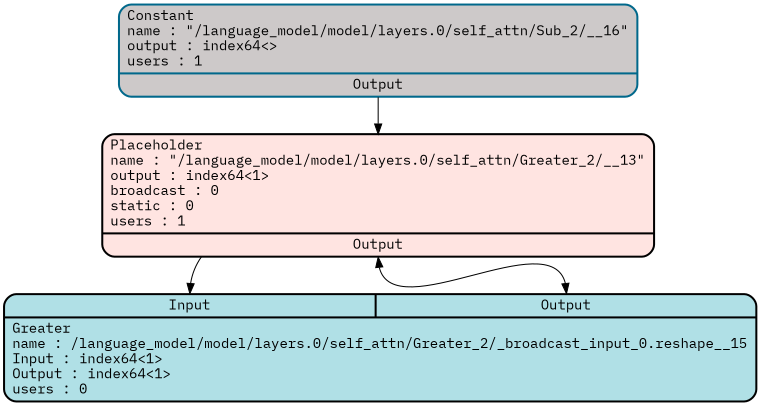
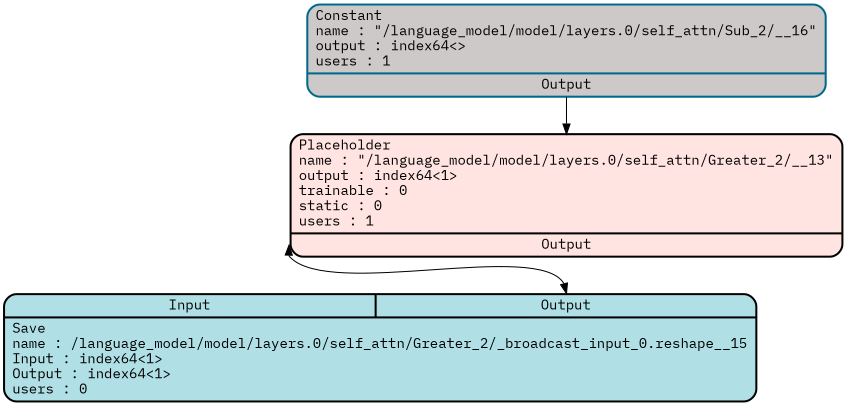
  digraph {
    fontname="IBM Plex Mono"
    rankdir=TB
    node [fontname="IBM Plex Mono" penwidth=2 shape=record style="filled,rounded"]
    edge [fontname="IBM Plex Mono" headport=Input tailport=Output]
-   n1 [fillcolor=PowderBlue label="{{<Input>Input|<Output>Output}|{Greater\lname : /language_model/model/layers.0/self_attn/Greater_2/_broadcast_input_0.reshape__15\lInput : index64\<1\>\lOutput : index64\<1\>\lusers : 0\l}}"]
-   n2 [fillcolor=MistyRose1 label="{{Placeholder\lname : \"/language_model/model/layers.0/self_attn/Greater_2/__13\"\loutput : index64\<1\>\lbroadcast : 0\lstatic : 0\lusers : 1\l}|{<Output>Output}}"]
+   n1 [fillcolor=PowderBlue label="{{<Input>Input|<Output>Output}|{Save\lname : /language_model/model/layers.0/self_attn/Greater_2/_broadcast_input_0.reshape__15\lInput : index64\<1\>\lOutput : index64\<1\>\lusers : 0\l}}"]
+   n2 [fillcolor=MistyRose1 label="{{Placeholder\lname : \"/language_model/model/layers.0/self_attn/Greater_2/__13\"\loutput : index64\<1\>\ltrainable : 0\lstatic : 0\lusers : 1\l}|{<Output>Output}}"]
    n3 [color=DeepSkyBlue4 fillcolor=Snow3 label="{{Constant\lname : \"/language_model/model/layers.0/self_attn/Sub_2/__16\"\loutput : index64\<\>\lusers : 1\l}|{<Output>Output}}"]
    n2 -> n1 [dir=both headport=Output]
-   n2 -> n1 [tailport=Result]
    n3 -> n2
  }
